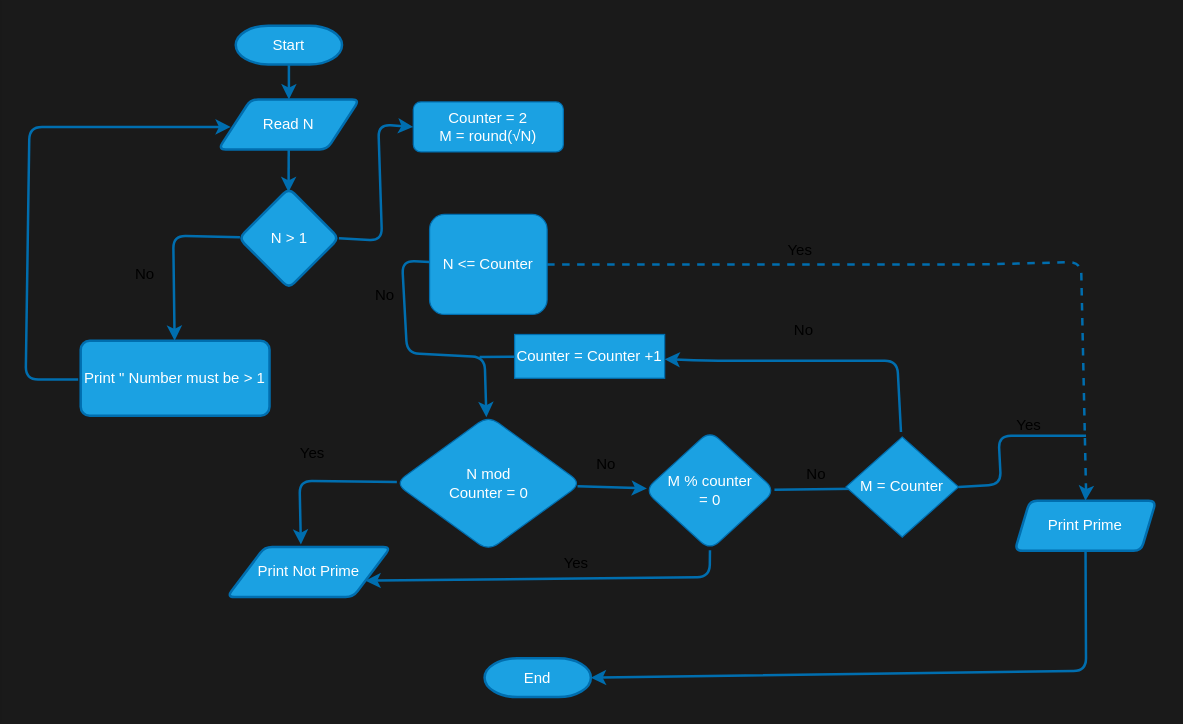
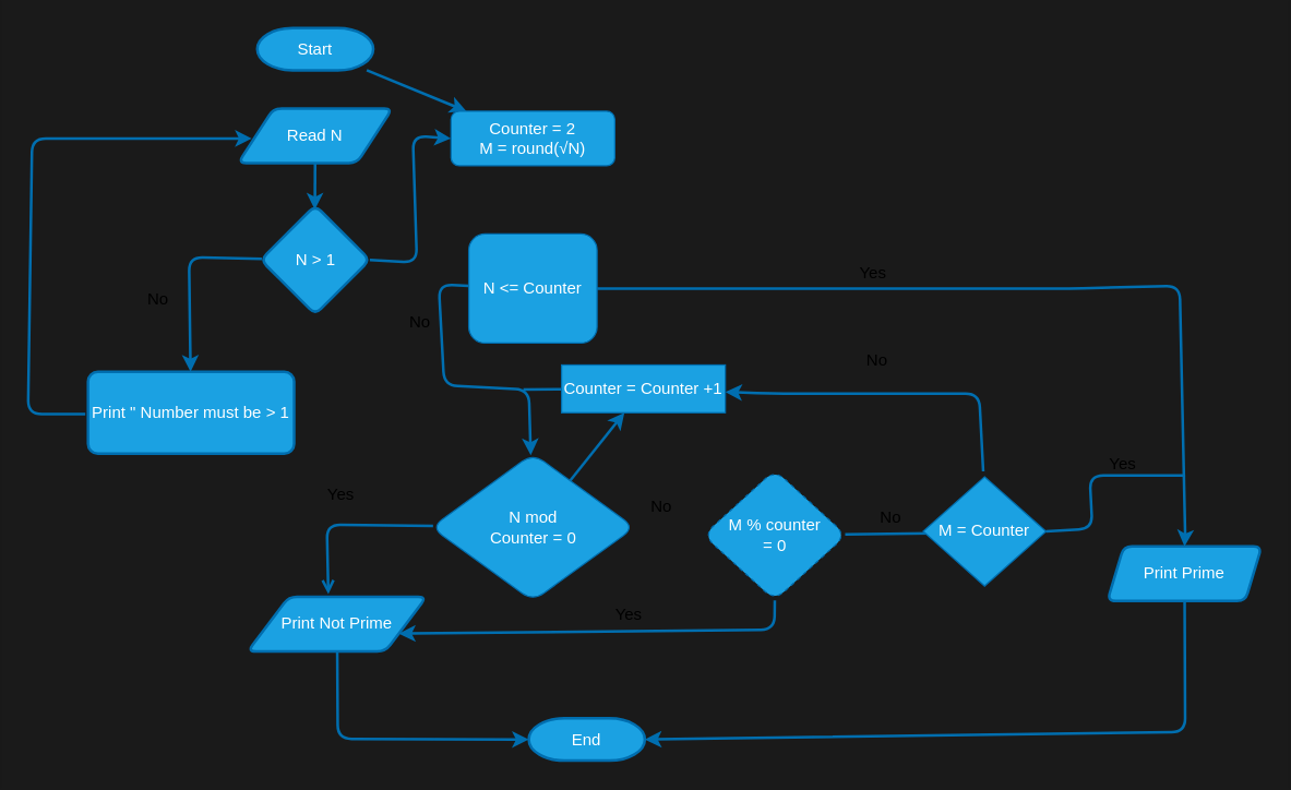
  <mxCell id="0" />
  <mxCell id="1" parent="0" />
- <mxCell id="2" value="" style="edgeStyle=none;html=1;strokeWidth=2;fillColor=#1ba1e2;strokeColor=#006EAF;" edge="1" parent="1" source="3" target="6"><mxGeometry relative="1" as="geometry" /></mxCell>
+ <mxCell id="2" value="" style="edgeStyle=none;html=1;strokeWidth=2;fillColor=#1ba1e2;strokeColor=#006EAF;" edge="1" parent="1" source="3" target="12"><mxGeometry relative="1" as="geometry" /></mxCell>
  <mxCell id="3" value="Start" style="strokeWidth=2;html=1;shape=mxgraph.flowchart.terminator;whiteSpace=wrap;fillColor=#1ba1e2;fontColor=#ffffff;strokeColor=#006EAF;" vertex="1" parent="1"><mxGeometry x="188" y="20" width="85" height="31" as="geometry" /></mxCell>
  <mxCell id="4" value="" style="edgeStyle=none;html=1;strokeWidth=2;fillColor=#1ba1e2;strokeColor=#006EAF;" edge="1" parent="1" source="6"><mxGeometry relative="1" as="geometry"><mxPoint x="230.212" y="153.149" as="targetPoint" /></mxGeometry></mxCell>
  <mxCell id="5" value="" style="edgeStyle=none;html=1;strokeWidth=2;startArrow=none;startFill=0;endArrow=classic;endFill=1;fillColor=#1ba1e2;strokeColor=#006EAF;exitX=1;exitY=0.5;exitDx=0;exitDy=0;entryX=0;entryY=0.5;entryDx=0;entryDy=0;" edge="1" parent="1" source="8" target="12"><mxGeometry relative="1" as="geometry"><Array as="points"><mxPoint x="305" y="192" /><mxPoint x="302" y="99" /></Array></mxGeometry></mxCell>
  <mxCell id="6" value="Read N" style="shape=parallelogram;html=1;strokeWidth=2;perimeter=parallelogramPerimeter;whiteSpace=wrap;rounded=1;arcSize=12;size=0.23;fillColor=#1ba1e2;fontColor=#ffffff;strokeColor=#006EAF;" vertex="1" parent="1"><mxGeometry x="174" y="79" width="113" height="40" as="geometry" /></mxCell>
  <mxCell id="7" value="" style="edgeStyle=none;html=1;strokeWidth=2;startArrow=none;startFill=0;endArrow=classic;endFill=1;fillColor=#1ba1e2;strokeColor=#006EAF;" edge="1" parent="1" source="8" target="10"><mxGeometry relative="1" as="geometry"><Array as="points"><mxPoint x="138" y="188" /></Array></mxGeometry></mxCell>
  <mxCell id="8" value="N &amp;gt; 1" style="rhombus;whiteSpace=wrap;html=1;fillColor=#1ba1e2;strokeColor=#006EAF;fontColor=#ffffff;strokeWidth=2;rounded=1;arcSize=12;" vertex="1" parent="1"><mxGeometry x="190.5" y="150" width="80" height="80" as="geometry" /></mxCell>
  <mxCell id="9" value="" style="edgeStyle=none;html=1;strokeWidth=2;startArrow=none;startFill=0;endArrow=classic;endFill=1;fillColor=#1ba1e2;strokeColor=#006EAF;" edge="1" parent="1"><mxGeometry relative="1" as="geometry"><mxPoint x="62" y="303" as="sourcePoint" /><mxPoint x="184" y="101" as="targetPoint" /><Array as="points"><mxPoint x="20" y="303" /><mxPoint x="23" y="101" /></Array></mxGeometry></mxCell>
  <mxCell id="10" value="Print &quot; Number must be &amp;gt; 1" style="whiteSpace=wrap;html=1;fillColor=#1ba1e2;strokeColor=#006EAF;fontColor=#ffffff;strokeWidth=2;rounded=1;arcSize=12;" vertex="1" parent="1"><mxGeometry x="64" y="272" width="151" height="60" as="geometry" /></mxCell>
  <mxCell id="11" value="No" style="text;html=1;align=center;verticalAlign=middle;resizable=0;points=[];autosize=1;strokeColor=none;fillColor=none;" vertex="1" parent="1"><mxGeometry x="98" y="206" width="33" height="26" as="geometry" /></mxCell>
  <mxCell id="12" value="Counter = 2&lt;br&gt;M = round(√N)" style="rounded=1;whiteSpace=wrap;html=1;fillColor=#1ba1e2;fontColor=#ffffff;strokeColor=#006EAF;" vertex="1" parent="1"><mxGeometry x="330" y="81" width="120" height="40" as="geometry" /></mxCell>
- <mxCell id="13" value="" style="edgeStyle=none;html=1;strokeWidth=2;startArrow=none;startFill=0;endArrow=classic;endFill=1;fillColor=#1ba1e2;strokeColor=#006EAF;entryX=0.5;entryY=0;entryDx=0;entryDy=0;dashed=1;" edge="1" parent="1" source="15" target="18"><mxGeometry relative="1" as="geometry"><mxPoint x="747" y="422" as="targetPoint" /><Array as="points"><mxPoint x="783" y="211" /><mxPoint x="864" y="209" /><mxPoint x="868" y="392" /></Array></mxGeometry></mxCell>
+ <mxCell id="13" value="" style="edgeStyle=none;html=1;strokeWidth=2;startArrow=none;startFill=0;endArrow=classic;endFill=1;fillColor=#1ba1e2;strokeColor=#006EAF;entryX=0.5;entryY=0;entryDx=0;entryDy=0;" edge="1" parent="1" source="15" target="18"><mxGeometry relative="1" as="geometry"><mxPoint x="747" y="422" as="targetPoint" /><Array as="points"><mxPoint x="783" y="211" /><mxPoint x="864" y="209" /><mxPoint x="868" y="392" /></Array></mxGeometry></mxCell>
  <mxCell id="14" value="" style="edgeStyle=none;html=1;strokeWidth=2;startArrow=none;startFill=0;endArrow=classic;endFill=1;fillColor=#1ba1e2;strokeColor=#006EAF;" edge="1" parent="1" source="15" target="21"><mxGeometry relative="1" as="geometry"><Array as="points"><mxPoint x="321" y="208" /><mxPoint x="325" y="282" /><mxPoint x="387" y="285" /></Array></mxGeometry></mxCell>
  <mxCell id="15" value="N &amp;lt;= Counter" style="whiteSpace=wrap;html=1;fillColor=#1ba1e2;strokeColor=#006EAF;fontColor=#ffffff;rounded=1;" vertex="1" parent="1"><mxGeometry x="343" y="171" width="94" height="80" as="geometry" /></mxCell>
  <mxCell id="16" value="Yes" style="text;html=1;align=center;verticalAlign=middle;resizable=0;points=[];autosize=1;strokeColor=none;fillColor=none;" vertex="1" parent="1"><mxGeometry x="619.5" y="187" width="38" height="26" as="geometry" /></mxCell>
  <mxCell id="17" value="" style="edgeStyle=none;html=1;strokeWidth=2;startArrow=none;startFill=0;endArrow=classic;endFill=1;entryX=1;entryY=0.5;entryDx=0;entryDy=0;entryPerimeter=0;fillColor=#1ba1e2;strokeColor=#006EAF;" edge="1" parent="1" source="18" target="24"><mxGeometry relative="1" as="geometry"><mxPoint x="694.5" y="516" as="targetPoint" /><Array as="points"><mxPoint x="868" y="536" /></Array></mxGeometry></mxCell>
  <mxCell id="18" value="Print Prime" style="shape=parallelogram;html=1;strokeWidth=2;perimeter=parallelogramPerimeter;whiteSpace=wrap;rounded=1;arcSize=12;size=0.106;fillColor=#1ba1e2;fontColor=#ffffff;strokeColor=#006EAF;" vertex="1" parent="1"><mxGeometry x="811" y="400" width="113" height="40" as="geometry" /></mxCell>
- <mxCell id="19" value="" style="edgeStyle=none;html=1;strokeWidth=2;startArrow=none;startFill=0;endArrow=classic;endFill=1;entryX=0.451;entryY=-0.05;entryDx=0;entryDy=0;entryPerimeter=0;fillColor=#1ba1e2;strokeColor=#006EAF;" edge="1" parent="1" source="21" target="23"><mxGeometry relative="1" as="geometry"><mxPoint x="201" y="386" as="targetPoint" /><Array as="points"><mxPoint x="239" y="384" /></Array></mxGeometry></mxCell>
- <mxCell id="20" value="" style="edgeStyle=none;html=1;strokeWidth=2;startArrow=none;startFill=0;endArrow=classic;endFill=1;fillColor=#1ba1e2;strokeColor=#006EAF;" edge="1" parent="1" source="21" target="29"><mxGeometry relative="1" as="geometry" /></mxCell>
+ <mxCell id="19" value="" style="edgeStyle=none;html=1;strokeWidth=2;startArrow=none;startFill=0;endArrow=open;endFill=1;entryX=0.451;entryY=-0.05;entryDx=0;entryDy=0;entryPerimeter=0;fillColor=#1ba1e2;strokeColor=#006EAF;" edge="1" parent="1" source="21" target="23"><mxGeometry relative="1" as="geometry"><mxPoint x="201" y="386" as="targetPoint" /><Array as="points"><mxPoint x="239" y="384" /></Array></mxGeometry></mxCell>
+ <mxCell id="20" value="" style="edgeStyle=none;html=1;strokeWidth=2;startArrow=none;startFill=0;endArrow=classic;endFill=1;fillColor=#1ba1e2;strokeColor=#006EAF;" edge="1" parent="1" source="21" target="33"><mxGeometry relative="1" as="geometry" /></mxCell>
  <mxCell id="21" value="N mod &lt;br&gt;Counter = 0" style="rhombus;whiteSpace=wrap;html=1;fillColor=#1ba1e2;strokeColor=#006EAF;fontColor=#ffffff;rounded=1;" vertex="1" parent="1"><mxGeometry x="315.5" y="332" width="149" height="108" as="geometry" /></mxCell>
+ <mxCell id="22" value="" style="edgeStyle=none;html=1;strokeWidth=2;startArrow=none;startFill=0;endArrow=classic;endFill=1;entryX=0;entryY=0.5;entryDx=0;entryDy=0;entryPerimeter=0;fillColor=#1ba1e2;strokeColor=#006EAF;" edge="1" parent="1" source="23" target="24"><mxGeometry relative="1" as="geometry"><mxPoint x="246.5" y="547" as="targetPoint" /><Array as="points"><mxPoint x="247" y="541" /></Array></mxGeometry></mxCell>
  <mxCell id="23" value="Print Not Prime" style="shape=parallelogram;html=1;strokeWidth=2;perimeter=parallelogramPerimeter;whiteSpace=wrap;rounded=1;arcSize=12;size=0.23;fillColor=#1ba1e2;fontColor=#ffffff;strokeColor=#006EAF;" vertex="1" parent="1"><mxGeometry x="181" y="437" width="131" height="40" as="geometry" /></mxCell>
  <mxCell id="24" value="End" style="strokeWidth=2;html=1;shape=mxgraph.flowchart.terminator;whiteSpace=wrap;fillColor=#1ba1e2;fontColor=#ffffff;strokeColor=#006EAF;" vertex="1" parent="1"><mxGeometry x="387" y="526" width="85" height="31" as="geometry" /></mxCell>
  <mxCell id="25" value="Yes" style="text;html=1;align=center;verticalAlign=middle;resizable=0;points=[];autosize=1;strokeColor=none;fillColor=none;" vertex="1" parent="1"><mxGeometry x="230" y="349" width="38" height="26" as="geometry" /></mxCell>
  <mxCell id="26" value="" style="edgeStyle=none;html=1;strokeWidth=2;startArrow=none;startFill=0;endArrow=classic;endFill=1;fillColor=#1ba1e2;strokeColor=#006EAF;" edge="1" parent="1" source="29"><mxGeometry relative="1" as="geometry"><mxPoint x="709" y="404" as="targetPoint" /><Array as="points"><mxPoint x="709" y="390" /></Array></mxGeometry></mxCell>
  <mxCell id="27" value="" style="edgeStyle=none;html=1;strokeWidth=2;startArrow=none;startFill=0;endArrow=classic;endFill=1;fillColor=#1ba1e2;strokeColor=#006EAF;" edge="1" parent="1" target="33"><mxGeometry relative="1" as="geometry"><mxPoint x="720" y="345" as="sourcePoint" /><Array as="points"><mxPoint x="717" y="288" /><mxPoint x="564" y="288" /></Array></mxGeometry></mxCell>
  <mxCell id="28" value="" style="edgeStyle=none;html=1;strokeWidth=2;startArrow=none;startFill=0;endArrow=classic;endFill=1;entryX=1;entryY=0.75;entryDx=0;entryDy=0;exitX=0.5;exitY=1;exitDx=0;exitDy=0;fillColor=#1ba1e2;strokeColor=#006EAF;" edge="1" parent="1" source="29" target="23"><mxGeometry relative="1" as="geometry"><mxPoint x="567.25" y="537.25" as="targetPoint" /><Array as="points"><mxPoint x="567" y="461" /></Array></mxGeometry></mxCell>
- <mxCell id="29" value="M % counter&lt;br&gt;= 0" style="rhombus;whiteSpace=wrap;html=1;fillColor=#1ba1e2;strokeColor=#006EAF;fontColor=#ffffff;rounded=1;" vertex="1" parent="1"><mxGeometry x="515" y="344" width="104.5" height="95.5" as="geometry" /></mxCell>
+ <mxCell id="29" value="M % counter&lt;br&gt;= 0" style="rhombus;whiteSpace=wrap;html=1;fillColor=#1ba1e2;strokeColor=#006EAF;fontColor=#ffffff;rounded=1;dashed=1;" vertex="1" parent="1"><mxGeometry x="515" y="344" width="104.5" height="95.5" as="geometry" /></mxCell>
  <mxCell id="30" value="No" style="text;html=1;align=center;verticalAlign=middle;resizable=0;points=[];autosize=1;strokeColor=none;fillColor=none;" vertex="1" parent="1"><mxGeometry x="467" y="358" width="33" height="26" as="geometry" /></mxCell>
  <mxCell id="31" value="No" style="text;html=1;align=center;verticalAlign=middle;resizable=0;points=[];autosize=1;strokeColor=none;fillColor=none;" vertex="1" parent="1"><mxGeometry x="635" y="366" width="33" height="26" as="geometry" /></mxCell>
  <mxCell id="32" value="" style="edgeStyle=none;html=1;strokeWidth=2;startArrow=none;startFill=0;endArrow=none;endFill=0;fillColor=#1ba1e2;strokeColor=#006EAF;" edge="1" parent="1" source="33"><mxGeometry relative="1" as="geometry"><mxPoint x="383" y="285" as="targetPoint" /></mxGeometry></mxCell>
  <mxCell id="33" value="Counter = Counter +1" style="whiteSpace=wrap;html=1;fillColor=#1ba1e2;fontColor=#ffffff;strokeColor=#006EAF;" vertex="1" parent="1"><mxGeometry x="411" y="267" width="120" height="35" as="geometry" /></mxCell>
  <mxCell id="34" value="No" style="text;html=1;align=center;verticalAlign=middle;resizable=0;points=[];autosize=1;strokeColor=none;fillColor=none;" vertex="1" parent="1"><mxGeometry x="290" y="223" width="33" height="26" as="geometry" /></mxCell>
  <mxCell id="35" value="" style="edgeStyle=none;html=1;strokeWidth=2;startArrow=none;startFill=0;endArrow=none;endFill=0;exitX=1;exitY=0.5;exitDx=0;exitDy=0;exitPerimeter=0;fillColor=#1ba1e2;strokeColor=#006EAF;" edge="1" parent="1" source="36"><mxGeometry relative="1" as="geometry"><mxPoint x="868" y="348" as="targetPoint" /><Array as="points"><mxPoint x="800" y="387" /><mxPoint x="798" y="348" /></Array></mxGeometry></mxCell>
  <mxCell id="36" value="M = Counter" style="rhombus;whiteSpace=wrap;html=1;fillColor=#1ba1e2;fontColor=#ffffff;strokeColor=#006EAF;" vertex="1" parent="1"><mxGeometry x="676" y="349" width="90" height="80" as="geometry" /></mxCell>
  <mxCell id="37" value="No" style="text;html=1;align=center;verticalAlign=middle;resizable=0;points=[];autosize=1;strokeColor=none;fillColor=none;" vertex="1" parent="1"><mxGeometry x="625" y="251" width="33" height="26" as="geometry" /></mxCell>
  <mxCell id="38" value="Yes" style="text;html=1;align=center;verticalAlign=middle;resizable=0;points=[];autosize=1;strokeColor=none;fillColor=none;" vertex="1" parent="1"><mxGeometry x="803" y="327" width="38" height="26" as="geometry" /></mxCell>
  <mxCell id="39" value="Yes" style="text;html=1;align=center;verticalAlign=middle;resizable=0;points=[];autosize=1;strokeColor=none;fillColor=none;" vertex="1" parent="1"><mxGeometry x="441" y="437" width="38" height="26" as="geometry" /></mxCell>
